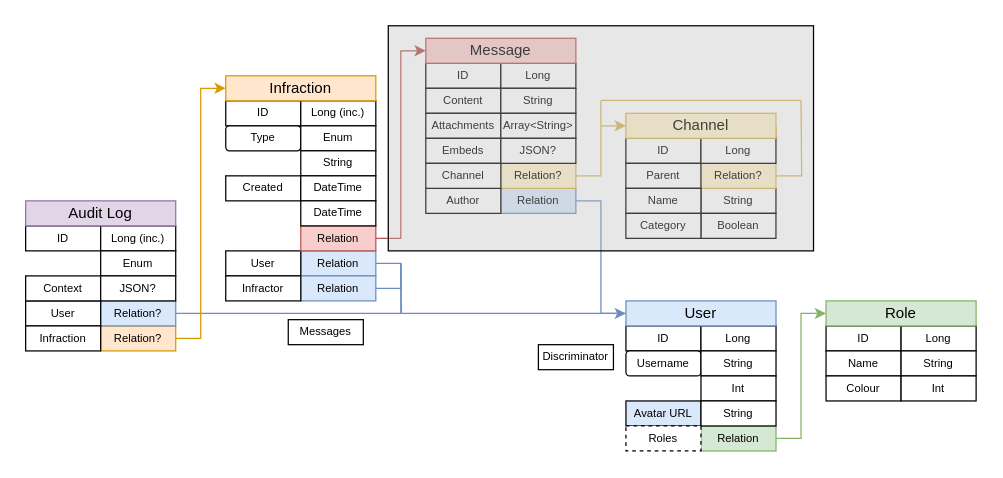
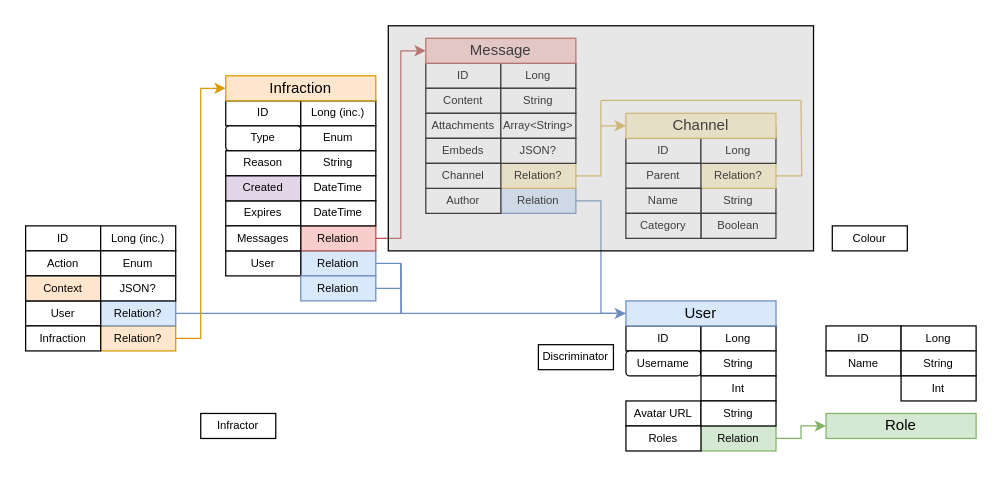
  <mxCell id="0" />
  <mxCell id="1" parent="0" />
  <mxCell id="2" value="String" style="rounded=0;whiteSpace=wrap;html=1;fontSize=9;" vertex="1" parent="1"><mxGeometry x="559.95" y="150" width="60" height="20" as="geometry" /></mxCell>
  <mxCell id="3" style="edgeStyle=orthogonalEdgeStyle;rounded=0;orthogonalLoop=1;jettySize=auto;html=1;endArrow=none;endFill=0;fontSize=9;fillColor=#fff2cc;strokeColor=#d6b656;" edge="1" parent="1" source="5"><mxGeometry relative="1" as="geometry"><mxPoint x="619.95" y="100" as="targetPoint" /></mxGeometry></mxCell>
  <mxCell id="4" style="edgeStyle=orthogonalEdgeStyle;rounded=0;orthogonalLoop=1;jettySize=auto;html=1;endArrow=none;endFill=0;fontSize=9;fillColor=#fff2cc;strokeColor=#d6b656;" edge="1" parent="1" source="5"><mxGeometry relative="1" as="geometry"><mxPoint x="640" y="80" as="targetPoint" /></mxGeometry></mxCell>
  <mxCell id="5" value="Relation?" style="rounded=0;whiteSpace=wrap;html=1;fontSize=9;fillColor=#fff2cc;strokeColor=#d6b656;" vertex="1" parent="1"><mxGeometry x="559.95" y="130" width="60" height="20" as="geometry" /></mxCell>
  <mxCell id="6" value="Relation" style="rounded=0;whiteSpace=wrap;html=1;fontSize=9;fillColor=#dae8fc;strokeColor=#6c8ebf;" vertex="1" parent="1"><mxGeometry x="399.97" y="150" width="60" height="20" as="geometry" /></mxCell>
  <mxCell id="7" style="edgeStyle=orthogonalEdgeStyle;rounded=0;orthogonalLoop=1;jettySize=auto;html=1;entryX=0;entryY=0.5;entryDx=0;entryDy=0;endArrow=classic;endFill=1;fontSize=9;fillColor=#fff2cc;strokeColor=#d6b656;" edge="1" parent="1" source="8" target="75"><mxGeometry relative="1" as="geometry" /></mxCell>
  <mxCell id="8" value="Relation?" style="rounded=0;whiteSpace=wrap;html=1;fontSize=9;fillColor=#fff2cc;strokeColor=#d6b656;" vertex="1" parent="1"><mxGeometry x="399.97" y="130" width="60" height="20" as="geometry" /></mxCell>
  <mxCell id="9" value="Relation?" style="rounded=0;whiteSpace=wrap;html=1;fontSize=9;fillColor=#ffe6cc;strokeColor=#d79b00;" vertex="1" parent="1"><mxGeometry x="80" y="260" width="60" height="20" as="geometry" /></mxCell>
  <mxCell id="10" style="edgeStyle=orthogonalEdgeStyle;rounded=0;orthogonalLoop=1;jettySize=auto;html=1;entryX=0;entryY=0.5;entryDx=0;entryDy=0;fontSize=9;fillColor=#dae8fc;strokeColor=#6c8ebf;" edge="1" parent="1" source="11" target="53"><mxGeometry relative="1" as="geometry"><Array as="points"><mxPoint x="320" y="210" /><mxPoint x="320" y="250" /></Array></mxGeometry></mxCell>
  <mxCell id="11" value="Relation" style="rounded=0;whiteSpace=wrap;html=1;fontSize=9;fillColor=#dae8fc;strokeColor=#6c8ebf;" vertex="1" parent="1"><mxGeometry x="240" y="200" width="60" height="20" as="geometry" /></mxCell>
  <mxCell id="12" value="Relation" style="rounded=0;whiteSpace=wrap;html=1;fontSize=9;fillColor=#d5e8d4;strokeColor=#82b366;" vertex="1" parent="1"><mxGeometry x="560" y="340" width="60" height="20" as="geometry" /></mxCell>
  <mxCell id="13" value="ID" style="rounded=0;whiteSpace=wrap;html=1;fontSize=9;" vertex="1" parent="1"><mxGeometry x="500" y="260" width="60" height="20" as="geometry" /></mxCell>
  <mxCell id="14" value="Username" style="whiteSpace=wrap;html=1;fontSize=9;rounded=1;" vertex="1" parent="1"><mxGeometry x="500" y="280" width="60" height="20" as="geometry" /></mxCell>
  <mxCell id="15" value="Discriminator" style="rounded=0;whiteSpace=wrap;html=1;fontSize=9;" vertex="1" parent="1"><mxGeometry x="430" y="275" width="60" height="20" as="geometry" /></mxCell>
- <mxCell id="16" value="Avatar URL" style="rounded=0;whiteSpace=wrap;html=1;fontSize=9;fillColor=#dae8fc;" vertex="1" parent="1"><mxGeometry x="500" y="320" width="60" height="20" as="geometry" /></mxCell>
+ <mxCell id="16" value="Avatar URL" style="rounded=0;whiteSpace=wrap;html=1;fontSize=9;" vertex="1" parent="1"><mxGeometry x="500" y="320" width="60" height="20" as="geometry" /></mxCell>
  <mxCell id="17" value="Long" style="rounded=0;whiteSpace=wrap;html=1;fontSize=9;" vertex="1" parent="1"><mxGeometry x="560" y="260" width="60" height="20" as="geometry" /></mxCell>
  <mxCell id="18" value="String" style="rounded=0;whiteSpace=wrap;html=1;fontSize=9;" vertex="1" parent="1"><mxGeometry x="560" y="280" width="60" height="20" as="geometry" /></mxCell>
  <mxCell id="19" value="Int" style="rounded=0;whiteSpace=wrap;html=1;fontSize=9;" vertex="1" parent="1"><mxGeometry x="560" y="300" width="60" height="20" as="geometry" /></mxCell>
  <mxCell id="20" value="String" style="rounded=0;whiteSpace=wrap;html=1;fontSize=9;" vertex="1" parent="1"><mxGeometry x="560" y="320" width="60" height="20" as="geometry" /></mxCell>
  <mxCell id="21" value="ID" style="rounded=0;whiteSpace=wrap;html=1;fontSize=9;" vertex="1" parent="1"><mxGeometry x="660" y="260" width="60" height="20" as="geometry" /></mxCell>
  <mxCell id="22" value="Name" style="rounded=0;whiteSpace=wrap;html=1;fontSize=9;" vertex="1" parent="1"><mxGeometry x="660" y="280" width="60" height="20" as="geometry" /></mxCell>
- <mxCell id="23" value="Colour" style="rounded=0;whiteSpace=wrap;html=1;fontSize=9;" vertex="1" parent="1"><mxGeometry x="660" y="300" width="60" height="20" as="geometry" /></mxCell>
+ <mxCell id="23" value="Colour" style="rounded=0;whiteSpace=wrap;html=1;fontSize=9;" vertex="1" parent="1"><mxGeometry x="665" y="180" width="60" height="20" as="geometry" /></mxCell>
  <mxCell id="24" value="Long" style="rounded=0;whiteSpace=wrap;html=1;fontSize=9;" vertex="1" parent="1"><mxGeometry x="720" y="260" width="60" height="20" as="geometry" /></mxCell>
  <mxCell id="25" value="String" style="rounded=0;whiteSpace=wrap;html=1;fontSize=9;" vertex="1" parent="1"><mxGeometry x="720" y="280" width="60" height="20" as="geometry" /></mxCell>
  <mxCell id="26" value="Int" style="rounded=0;whiteSpace=wrap;html=1;fontSize=9;" vertex="1" parent="1"><mxGeometry x="720" y="300" width="60" height="20" as="geometry" /></mxCell>
- <mxCell id="27" value="Roles" style="rounded=0;whiteSpace=wrap;html=1;fontSize=9;dashed=1;" vertex="1" parent="1"><mxGeometry x="500" y="340" width="60" height="20" as="geometry" /></mxCell>
+ <mxCell id="27" value="Roles" style="rounded=0;whiteSpace=wrap;html=1;fontSize=9;" vertex="1" parent="1"><mxGeometry x="500" y="340" width="60" height="20" as="geometry" /></mxCell>
  <mxCell id="28" style="edgeStyle=orthogonalEdgeStyle;rounded=0;orthogonalLoop=1;jettySize=auto;html=1;entryX=0;entryY=0.5;entryDx=0;entryDy=0;fontSize=9;fillColor=#d5e8d4;strokeColor=#82b366;" edge="1" parent="1" source="12" target="54"><mxGeometry relative="1" as="geometry" /></mxCell>
  <mxCell id="29" value="ID" style="rounded=0;whiteSpace=wrap;html=1;fontSize=9;" vertex="1" parent="1"><mxGeometry x="180" y="80" width="60" height="20" as="geometry" /></mxCell>
  <mxCell id="30" value="Type" style="whiteSpace=wrap;html=1;fontSize=9;rounded=1;" vertex="1" parent="1"><mxGeometry x="180" y="100" width="60" height="20" as="geometry" /></mxCell>
  <mxCell id="31" value="User" style="rounded=0;whiteSpace=wrap;html=1;fontSize=9;" vertex="1" parent="1"><mxGeometry x="180" y="200" width="60" height="20" as="geometry" /></mxCell>
  <mxCell id="32" value="Long (inc.)" style="rounded=0;whiteSpace=wrap;html=1;fontSize=9;" vertex="1" parent="1"><mxGeometry x="240" y="80" width="60" height="20" as="geometry" /></mxCell>
  <mxCell id="33" value="Enum" style="rounded=0;whiteSpace=wrap;html=1;fontSize=9;" vertex="1" parent="1"><mxGeometry x="240" y="100" width="60" height="20" as="geometry" /></mxCell>
  <mxCell id="34" style="edgeStyle=orthogonalEdgeStyle;rounded=0;orthogonalLoop=1;jettySize=auto;html=1;fontSize=9;endArrow=none;endFill=0;fillColor=#dae8fc;strokeColor=#6c8ebf;" edge="1" parent="1" source="35"><mxGeometry relative="1" as="geometry"><mxPoint x="320" y="210" as="targetPoint" /></mxGeometry></mxCell>
  <mxCell id="35" value="Relation" style="rounded=0;whiteSpace=wrap;html=1;fontSize=9;fillColor=#dae8fc;strokeColor=#6c8ebf;" vertex="1" parent="1"><mxGeometry x="240" y="220" width="60" height="20" as="geometry" /></mxCell>
- <mxCell id="36" value="Infractor" style="rounded=0;whiteSpace=wrap;html=1;fontSize=9;" vertex="1" parent="1"><mxGeometry x="180" y="220" width="60" height="20" as="geometry" /></mxCell>
+ <mxCell id="36" value="Infractor" style="rounded=0;whiteSpace=wrap;html=1;fontSize=9;" vertex="1" parent="1"><mxGeometry x="160" y="330" width="60" height="20" as="geometry" /></mxCell>
+ <mxCell id="37" value="Reason" style="rounded=0;whiteSpace=wrap;html=1;fontSize=9;" vertex="1" parent="1"><mxGeometry x="180" y="120" width="60" height="20" as="geometry" /></mxCell>
  <mxCell id="38" value="String" style="rounded=0;whiteSpace=wrap;html=1;fontSize=9;" vertex="1" parent="1"><mxGeometry x="240" y="120" width="60" height="20" as="geometry" /></mxCell>
- <mxCell id="40" value="Created" style="rounded=0;whiteSpace=wrap;html=1;fontSize=9;" vertex="1" parent="1"><mxGeometry x="180" y="140" width="60" height="20" as="geometry" /></mxCell>
+ <mxCell id="39" value="Expires" style="rounded=0;whiteSpace=wrap;html=1;fontSize=9;" vertex="1" parent="1"><mxGeometry x="180" y="160" width="60" height="20" as="geometry" /></mxCell>
+ <mxCell id="40" value="Created" style="rounded=0;whiteSpace=wrap;html=1;fontSize=9;fillColor=#e1d5e7;" vertex="1" parent="1"><mxGeometry x="180" y="140" width="60" height="20" as="geometry" /></mxCell>
  <mxCell id="41" value="DateTime" style="rounded=0;whiteSpace=wrap;html=1;fontSize=9;" vertex="1" parent="1"><mxGeometry x="240" y="140" width="60" height="20" as="geometry" /></mxCell>
  <mxCell id="42" style="edgeStyle=orthogonalEdgeStyle;rounded=0;orthogonalLoop=1;jettySize=auto;html=1;endArrow=none;endFill=0;fontSize=9;fillColor=#dae8fc;strokeColor=#6c8ebf;" edge="1" parent="1" source="43"><mxGeometry relative="1" as="geometry"><mxPoint x="320" y="210" as="targetPoint" /></mxGeometry></mxCell>
  <mxCell id="43" value="Relation?" style="rounded=0;whiteSpace=wrap;html=1;fontSize=9;fillColor=#dae8fc;strokeColor=#6c8ebf;" vertex="1" parent="1"><mxGeometry x="80" y="240" width="60" height="20" as="geometry" /></mxCell>
  <mxCell id="44" value="ID" style="rounded=0;whiteSpace=wrap;html=1;fontSize=9;" vertex="1" parent="1"><mxGeometry x="20" y="180" width="60" height="20" as="geometry" /></mxCell>
+ <mxCell id="45" value="Action" style="rounded=0;whiteSpace=wrap;html=1;fontSize=9;" vertex="1" parent="1"><mxGeometry x="20" y="200" width="60" height="20" as="geometry" /></mxCell>
  <mxCell id="46" value="User" style="rounded=0;whiteSpace=wrap;html=1;fontSize=9;" vertex="1" parent="1"><mxGeometry x="20" y="240" width="60" height="20" as="geometry" /></mxCell>
  <mxCell id="47" value="Long (inc.)" style="rounded=0;whiteSpace=wrap;html=1;fontSize=9;" vertex="1" parent="1"><mxGeometry x="80" y="180" width="60" height="20" as="geometry" /></mxCell>
  <mxCell id="48" value="Enum" style="rounded=0;whiteSpace=wrap;html=1;fontSize=9;" vertex="1" parent="1"><mxGeometry x="80" y="200" width="60" height="20" as="geometry" /></mxCell>
- <mxCell id="49" value="Context" style="rounded=0;whiteSpace=wrap;html=1;fontSize=9;" vertex="1" parent="1"><mxGeometry x="20" y="220" width="60" height="20" as="geometry" /></mxCell>
+ <mxCell id="49" value="Context" style="rounded=0;whiteSpace=wrap;html=1;fontSize=9;fillColor=#ffe6cc;" vertex="1" parent="1"><mxGeometry x="20" y="220" width="60" height="20" as="geometry" /></mxCell>
  <mxCell id="50" value="JSON?" style="rounded=0;whiteSpace=wrap;html=1;fontSize=9;" vertex="1" parent="1"><mxGeometry x="80" y="220" width="60" height="20" as="geometry" /></mxCell>
  <mxCell id="51" style="edgeStyle=orthogonalEdgeStyle;rounded=0;orthogonalLoop=1;jettySize=auto;html=1;entryX=0;entryY=0.5;entryDx=0;entryDy=0;endArrow=classic;endFill=1;fontSize=9;fillColor=#ffe6cc;strokeColor=#d79b00;" edge="1" parent="1" source="9" target="55"><mxGeometry relative="1" as="geometry" /></mxCell>
  <mxCell id="52" value="Infraction" style="rounded=0;whiteSpace=wrap;html=1;fontSize=9;" vertex="1" parent="1"><mxGeometry x="20" y="260" width="60" height="20" as="geometry" /></mxCell>
  <mxCell id="53" value="User" style="rounded=0;whiteSpace=wrap;html=1;fillColor=#dae8fc;strokeColor=#6c8ebf;" vertex="1" parent="1"><mxGeometry x="500" y="240" width="120" height="20" as="geometry" /></mxCell>
- <mxCell id="54" value="Role" style="rounded=0;whiteSpace=wrap;html=1;fillColor=#d5e8d4;strokeColor=#82b366;" vertex="1" parent="1"><mxGeometry x="660" y="240" width="120" height="20" as="geometry" /></mxCell>
+ <mxCell id="54" value="Role" style="rounded=0;whiteSpace=wrap;html=1;fillColor=#d5e8d4;strokeColor=#82b366;" vertex="1" parent="1"><mxGeometry x="660" y="330" width="120" height="20" as="geometry" /></mxCell>
  <mxCell id="55" value="Infraction" style="rounded=0;whiteSpace=wrap;html=1;fillColor=#ffe6cc;strokeColor=#d79b00;" vertex="1" parent="1"><mxGeometry x="180" y="60" width="120" height="20" as="geometry" /></mxCell>
- <mxCell id="56" value="Audit Log" style="rounded=0;whiteSpace=wrap;html=1;fillColor=#e1d5e7;strokeColor=#9673a6;" vertex="1" parent="1"><mxGeometry x="20" y="160" width="120" height="20" as="geometry" /></mxCell>
  <mxCell id="57" value="ID" style="rounded=0;whiteSpace=wrap;html=1;fontSize=9;" vertex="1" parent="1"><mxGeometry x="339.97" y="50" width="60" height="20" as="geometry" /></mxCell>
  <mxCell id="58" value="Author" style="rounded=0;whiteSpace=wrap;html=1;fontSize=9;" vertex="1" parent="1"><mxGeometry x="339.97" y="150" width="60" height="20" as="geometry" /></mxCell>
  <mxCell id="59" value="Content" style="rounded=0;whiteSpace=wrap;html=1;fontSize=9;" vertex="1" parent="1"><mxGeometry x="339.97" y="70" width="60" height="20" as="geometry" /></mxCell>
  <mxCell id="60" value="Attachments" style="rounded=0;whiteSpace=wrap;html=1;fontSize=9;" vertex="1" parent="1"><mxGeometry x="339.97" y="90" width="60" height="20" as="geometry" /></mxCell>
  <mxCell id="61" value="Long" style="rounded=0;whiteSpace=wrap;html=1;fontSize=9;" vertex="1" parent="1"><mxGeometry x="399.97" y="50" width="60" height="20" as="geometry" /></mxCell>
  <mxCell id="62" style="edgeStyle=orthogonalEdgeStyle;rounded=0;orthogonalLoop=1;jettySize=auto;html=1;entryX=0;entryY=0.5;entryDx=0;entryDy=0;endArrow=none;endFill=0;fontSize=9;fillColor=#dae8fc;strokeColor=#6c8ebf;" edge="1" parent="1" source="6" target="53"><mxGeometry relative="1" as="geometry" /></mxCell>
  <mxCell id="63" value="String" style="rounded=0;whiteSpace=wrap;html=1;fontSize=9;" vertex="1" parent="1"><mxGeometry x="399.97" y="70" width="60" height="20" as="geometry" /></mxCell>
  <mxCell id="64" value="Array&amp;lt;String&amp;gt;" style="rounded=0;whiteSpace=wrap;html=1;fontSize=9;" vertex="1" parent="1"><mxGeometry x="399.97" y="90" width="60" height="20" as="geometry" /></mxCell>
  <mxCell id="65" value="Message" style="rounded=0;whiteSpace=wrap;html=1;fillColor=#f8cecc;strokeColor=#b85450;" vertex="1" parent="1"><mxGeometry x="339.97" y="30" width="120" height="20" as="geometry" /></mxCell>
  <mxCell id="66" value="Embeds" style="rounded=0;whiteSpace=wrap;html=1;fontSize=9;" vertex="1" parent="1"><mxGeometry x="339.97" y="110" width="60" height="20" as="geometry" /></mxCell>
  <mxCell id="67" value="JSON?" style="rounded=0;whiteSpace=wrap;html=1;fontSize=9;" vertex="1" parent="1"><mxGeometry x="399.97" y="110" width="60" height="20" as="geometry" /></mxCell>
  <mxCell id="68" style="edgeStyle=orthogonalEdgeStyle;rounded=0;orthogonalLoop=1;jettySize=auto;html=1;entryX=0;entryY=0.5;entryDx=0;entryDy=0;endArrow=classic;endFill=1;fontSize=9;fillColor=#f8cecc;strokeColor=#b85450;" edge="1" parent="1" source="69" target="65"><mxGeometry relative="1" as="geometry" /></mxCell>
  <mxCell id="69" value="Relation" style="rounded=0;whiteSpace=wrap;html=1;fontSize=9;fillColor=#f8cecc;strokeColor=#b85450;" vertex="1" parent="1"><mxGeometry x="240" y="180" width="60" height="20" as="geometry" /></mxCell>
- <mxCell id="70" value="Messages" style="rounded=0;whiteSpace=wrap;html=1;fontSize=9;" vertex="1" parent="1"><mxGeometry x="230" y="255" width="60" height="20" as="geometry" /></mxCell>
+ <mxCell id="70" value="Messages" style="rounded=0;whiteSpace=wrap;html=1;fontSize=9;" vertex="1" parent="1"><mxGeometry x="180" y="180" width="60" height="20" as="geometry" /></mxCell>
  <mxCell id="71" value="ID" style="rounded=0;whiteSpace=wrap;html=1;fontSize=9;" vertex="1" parent="1"><mxGeometry x="499.95" y="110" width="60" height="20" as="geometry" /></mxCell>
  <mxCell id="72" value="Parent" style="rounded=0;whiteSpace=wrap;html=1;fontSize=9;" vertex="1" parent="1"><mxGeometry x="499.95" y="130" width="60" height="20" as="geometry" /></mxCell>
  <mxCell id="73" value="Name" style="rounded=0;whiteSpace=wrap;html=1;fontSize=9;" vertex="1" parent="1"><mxGeometry x="499.95" y="150" width="60" height="20" as="geometry" /></mxCell>
  <mxCell id="74" value="Long" style="rounded=0;whiteSpace=wrap;html=1;fontSize=9;" vertex="1" parent="1"><mxGeometry x="559.95" y="110" width="60" height="20" as="geometry" /></mxCell>
  <mxCell id="75" value="Channel" style="rounded=0;whiteSpace=wrap;html=1;fillColor=#fff2cc;strokeColor=#d6b656;" vertex="1" parent="1"><mxGeometry x="499.95" y="90" width="120" height="20" as="geometry" /></mxCell>
  <mxCell id="76" value="Channel" style="rounded=0;whiteSpace=wrap;html=1;fontSize=9;" vertex="1" parent="1"><mxGeometry x="339.97" y="130" width="60" height="20" as="geometry" /></mxCell>
  <mxCell id="77" value="" style="endArrow=none;html=1;fontSize=9;fillColor=#fff2cc;strokeColor=#d6b656;" edge="1" parent="1"><mxGeometry width="50" height="50" relative="1" as="geometry"><mxPoint x="480" y="79.71" as="sourcePoint" /><mxPoint x="640" y="79.71" as="targetPoint" /></mxGeometry></mxCell>
  <mxCell id="78" value="" style="endArrow=none;html=1;fontSize=9;fillColor=#fff2cc;strokeColor=#d6b656;" edge="1" parent="1"><mxGeometry width="50" height="50" relative="1" as="geometry"><mxPoint x="479.95" y="100" as="sourcePoint" /><mxPoint x="479.95" y="80" as="targetPoint" /></mxGeometry></mxCell>
  <mxCell id="79" value="Boolean" style="rounded=0;whiteSpace=wrap;html=1;fontSize=9;" vertex="1" parent="1"><mxGeometry x="559.95" y="170" width="60" height="20" as="geometry" /></mxCell>
  <mxCell id="80" value="Category" style="rounded=0;whiteSpace=wrap;html=1;fontSize=9;" vertex="1" parent="1"><mxGeometry x="499.95" y="170" width="60" height="20" as="geometry" /></mxCell>
  <mxCell id="81" value="DateTime" style="rounded=0;whiteSpace=wrap;html=1;fontSize=9;" vertex="1" parent="1"><mxGeometry x="240" y="160" width="60" height="20" as="geometry" /></mxCell>
  <mxCell id="82" value="" style="rounded=0;whiteSpace=wrap;html=1;fontSize=9;fillColor=#B8B8B855;" vertex="1" parent="1"><mxGeometry x="309.97" y="20" width="340.03" height="180" as="geometry" /></mxCell>
